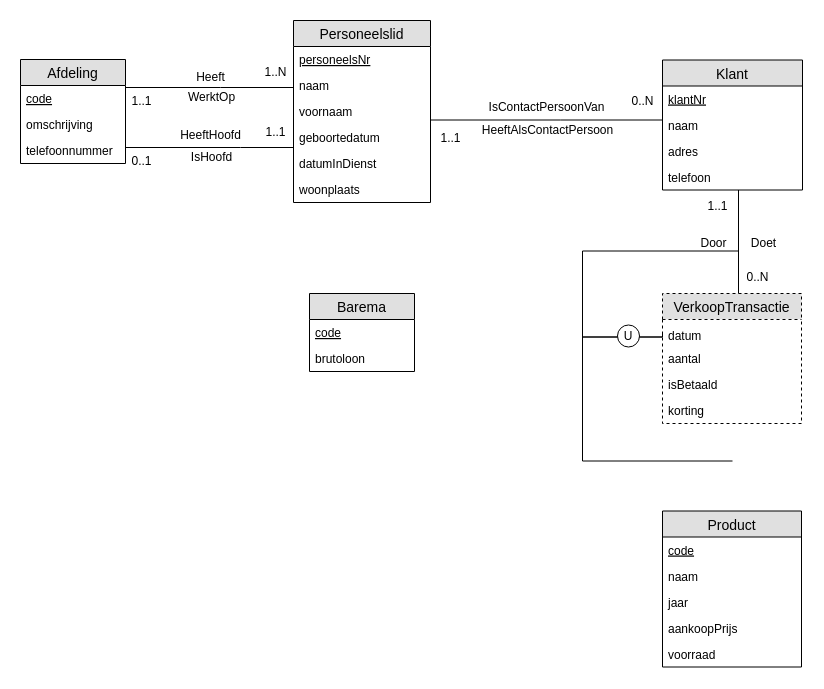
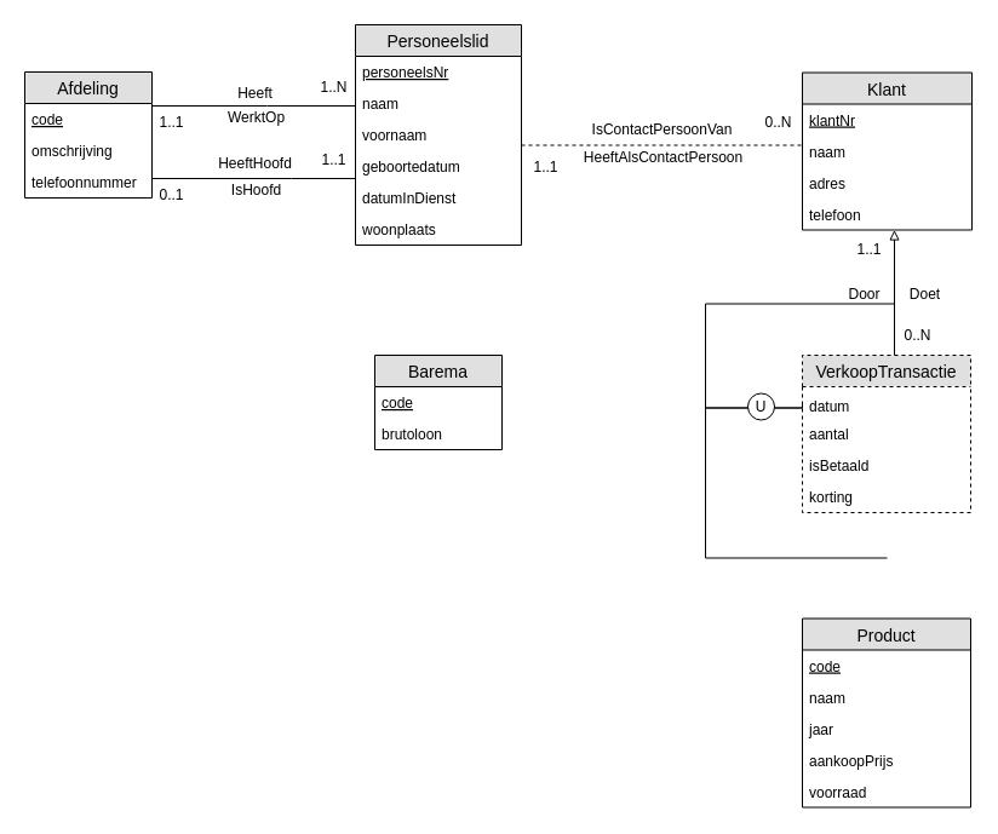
  <mxCell id="0" />
  <mxCell id="1" parent="0" />
  <mxCell id="2" value="" style="edgeStyle=orthogonalEdgeStyle;fontSize=12;html=1;endArrow=none;jumpSize=6;strokeWidth=1;endFill=0;rounded=0;jumpStyle=none;" parent="1" source="14" target="7" edge="1"><mxGeometry width="100" height="100" relative="1" as="geometry"><mxPoint x="95" y="39.857" as="sourcePoint" /><mxPoint x="295" y="35.286" as="targetPoint" /><Array as="points"><mxPoint x="220" y="87" /><mxPoint x="220" y="87" /></Array></mxGeometry></mxCell>
  <mxCell id="3" value="Heeft" style="text;html=1;resizable=0;points=[];align=center;verticalAlign=bottom;labelBackgroundColor=#ffffff;" parent="2" vertex="1" connectable="0"><mxGeometry x="-0.025" y="-2" relative="1" as="geometry"><mxPoint x="2.5" y="-4" as="offset" /></mxGeometry></mxCell>
  <mxCell id="4" value="1..1" style="text;html=1;resizable=0;points=[];align=center;verticalAlign=middle;labelBackgroundColor=#ffffff;" parent="2" vertex="1" connectable="0"><mxGeometry x="-0.884" y="-1" relative="1" as="geometry"><mxPoint x="5.5" y="12" as="offset" /></mxGeometry></mxCell>
  <mxCell id="5" value="1..N" style="text;html=1;resizable=0;points=[];align=center;verticalAlign=middle;labelBackgroundColor=#ffffff;" parent="2" vertex="1" connectable="0"><mxGeometry x="0.83" y="1" relative="1" as="geometry"><mxPoint x="-5" y="-15" as="offset" /></mxGeometry></mxCell>
  <mxCell id="6" value="WerktOp" style="text;html=1;resizable=0;points=[];align=center;verticalAlign=bottom;labelBackgroundColor=#ffffff;" parent="2" vertex="1" connectable="0"><mxGeometry x="-0.025" y="-2" relative="1" as="geometry"><mxPoint x="3.5" y="16" as="offset" /></mxGeometry></mxCell>
  <mxCell id="7" value="Personeelslid" style="swimlane;fontStyle=0;childLayout=stackLayout;horizontal=1;startSize=26;fillColor=#e0e0e0;horizontalStack=0;resizeParent=1;resizeParentMax=0;resizeLast=0;collapsible=1;marginBottom=0;swimlaneFillColor=#ffffff;align=center;fontSize=14;html=0;" parent="1" vertex="1"><mxGeometry x="293" y="20" width="137" height="182" as="geometry"><mxRectangle x="390" y="147" width="70" height="26" as="alternateBounds" /></mxGeometry></mxCell>
  <mxCell id="8" value="personeelsNr" style="text;strokeColor=none;fillColor=none;spacingLeft=4;spacingRight=4;overflow=hidden;rotatable=0;points=[[0,0.5],[1,0.5]];portConstraint=eastwest;fontSize=12;fontStyle=4;rounded=0;verticalAlign=top;" parent="7" vertex="1"><mxGeometry y="26" width="137" height="26" as="geometry" /></mxCell>
  <mxCell id="9" value="naam" style="text;strokeColor=none;fillColor=none;spacingLeft=4;spacingRight=4;overflow=hidden;rotatable=0;points=[[0,0.5],[1,0.5]];portConstraint=eastwest;fontSize=12;" parent="7" vertex="1"><mxGeometry y="52" width="137" height="26" as="geometry" /></mxCell>
  <mxCell id="10" value="voornaam" style="text;strokeColor=none;fillColor=none;spacingLeft=4;spacingRight=4;overflow=hidden;rotatable=0;points=[[0,0.5],[1,0.5]];portConstraint=eastwest;fontSize=12;" parent="7" vertex="1"><mxGeometry y="78" width="137" height="26" as="geometry" /></mxCell>
  <mxCell id="11" value="geboortedatum" style="text;strokeColor=none;fillColor=none;spacingLeft=4;spacingRight=4;overflow=hidden;rotatable=0;points=[[0,0.5],[1,0.5]];portConstraint=eastwest;fontSize=12;" parent="7" vertex="1"><mxGeometry y="104" width="137" height="26" as="geometry" /></mxCell>
  <mxCell id="12" value="datumInDienst" style="text;strokeColor=none;fillColor=none;spacingLeft=4;spacingRight=4;overflow=hidden;rotatable=0;points=[[0,0.5],[1,0.5]];portConstraint=eastwest;fontSize=12;" parent="7" vertex="1"><mxGeometry y="130" width="137" height="26" as="geometry" /></mxCell>
  <mxCell id="13" value="woonplaats" style="text;strokeColor=none;fillColor=none;spacingLeft=4;spacingRight=4;overflow=hidden;rotatable=0;points=[[0,0.5],[1,0.5]];portConstraint=eastwest;fontSize=12;" parent="7" vertex="1"><mxGeometry y="156" width="137" height="26" as="geometry" /></mxCell>
  <mxCell id="14" value="Afdeling" style="swimlane;fontStyle=0;childLayout=stackLayout;horizontal=1;startSize=26;fillColor=#e0e0e0;horizontalStack=0;resizeParent=1;resizeParentMax=0;resizeLast=0;collapsible=1;marginBottom=0;swimlaneFillColor=#ffffff;align=center;fontSize=14;html=0;" parent="1" vertex="1"><mxGeometry x="20" y="59" width="105" height="104" as="geometry"><mxRectangle x="60" y="147" width="70" height="26" as="alternateBounds" /></mxGeometry></mxCell>
  <mxCell id="15" value="code" style="text;strokeColor=none;fillColor=none;spacingLeft=4;spacingRight=4;overflow=hidden;rotatable=0;points=[[0,0.5],[1,0.5]];portConstraint=eastwest;fontSize=12;fontStyle=4" parent="14" vertex="1"><mxGeometry y="26" width="105" height="26" as="geometry" /></mxCell>
  <mxCell id="16" value="omschrijving" style="text;strokeColor=none;fillColor=none;spacingLeft=4;spacingRight=4;overflow=hidden;rotatable=0;points=[[0,0.5],[1,0.5]];portConstraint=eastwest;fontSize=12;" parent="14" vertex="1"><mxGeometry y="52" width="105" height="26" as="geometry" /></mxCell>
  <mxCell id="17" value="telefoonnummer" style="text;strokeColor=none;fillColor=none;spacingLeft=4;spacingRight=4;overflow=hidden;rotatable=0;points=[[0,0.5],[1,0.5]];portConstraint=eastwest;fontSize=12;" parent="14" vertex="1"><mxGeometry y="78" width="105" height="26" as="geometry" /></mxCell>
  <mxCell id="18" value="Barema" style="swimlane;fontStyle=0;childLayout=stackLayout;horizontal=1;startSize=26;fillColor=#e0e0e0;horizontalStack=0;resizeParent=1;resizeParentMax=0;resizeLast=0;collapsible=1;marginBottom=0;swimlaneFillColor=#ffffff;align=center;fontSize=14;html=0;" parent="1" vertex="1"><mxGeometry x="309" y="293" width="105" height="78" as="geometry"><mxRectangle x="60" y="147" width="70" height="26" as="alternateBounds" /></mxGeometry></mxCell>
  <mxCell id="19" value="code" style="text;strokeColor=none;fillColor=none;spacingLeft=4;spacingRight=4;overflow=hidden;rotatable=0;points=[[0,0.5],[1,0.5]];portConstraint=eastwest;fontSize=12;fontStyle=4" parent="18" vertex="1"><mxGeometry y="26" width="105" height="26" as="geometry" /></mxCell>
  <mxCell id="20" value="brutoloon" style="text;strokeColor=none;fillColor=none;spacingLeft=4;spacingRight=4;overflow=hidden;rotatable=0;points=[[0,0.5],[1,0.5]];portConstraint=eastwest;fontSize=12;" parent="18" vertex="1"><mxGeometry y="52" width="105" height="26" as="geometry" /></mxCell>
  <mxCell id="21" value="" style="edgeStyle=orthogonalEdgeStyle;fontSize=12;html=1;endArrow=none;jumpSize=6;strokeWidth=1;endFill=0;rounded=0;jumpStyle=none;" parent="1" source="14" target="7" edge="1"><mxGeometry width="100" height="100" relative="1" as="geometry"><mxPoint x="110" y="201.643" as="sourcePoint" /><mxPoint x="278" y="201.643" as="targetPoint" /><Array as="points"><mxPoint x="240" y="147" /><mxPoint x="240" y="147" /></Array></mxGeometry></mxCell>
  <mxCell id="22" value="HeeftHoofd" style="text;html=1;resizable=0;points=[];align=center;verticalAlign=bottom;labelBackgroundColor=#ffffff;" parent="21" vertex="1" connectable="0"><mxGeometry x="-0.025" y="-2" relative="1" as="geometry"><mxPoint x="2.5" y="-6.5" as="offset" /></mxGeometry></mxCell>
  <mxCell id="23" value="0..1" style="text;html=1;resizable=0;points=[];align=center;verticalAlign=middle;labelBackgroundColor=#ffffff;" parent="21" vertex="1" connectable="0"><mxGeometry x="-0.884" y="-1" relative="1" as="geometry"><mxPoint x="5.5" y="12" as="offset" /></mxGeometry></mxCell>
  <mxCell id="24" value="1..1" style="text;html=1;resizable=0;points=[];align=center;verticalAlign=middle;labelBackgroundColor=#ffffff;" parent="21" vertex="1" connectable="0"><mxGeometry x="0.83" y="1" relative="1" as="geometry"><mxPoint x="-5" y="-15" as="offset" /></mxGeometry></mxCell>
  <mxCell id="25" value="IsHoofd" style="text;html=1;resizable=0;points=[];align=center;verticalAlign=bottom;labelBackgroundColor=#ffffff;" parent="21" vertex="1" connectable="0"><mxGeometry x="-0.025" y="-2" relative="1" as="geometry"><mxPoint x="3.5" y="16" as="offset" /></mxGeometry></mxCell>
  <mxCell id="26" value="Klant" style="swimlane;fontStyle=0;childLayout=stackLayout;horizontal=1;startSize=26;fillColor=#e0e0e0;horizontalStack=0;resizeParent=1;resizeParentMax=0;resizeLast=0;collapsible=1;marginBottom=0;swimlaneFillColor=#ffffff;align=center;fontSize=14;html=0;" parent="1" vertex="1"><mxGeometry x="662" y="59.5" width="140" height="130" as="geometry"><mxRectangle x="60" y="147" width="70" height="26" as="alternateBounds" /></mxGeometry></mxCell>
  <mxCell id="27" value="klantNr" style="text;strokeColor=none;fillColor=none;spacingLeft=4;spacingRight=4;overflow=hidden;rotatable=0;points=[[0,0.5],[1,0.5]];portConstraint=eastwest;fontSize=12;fontStyle=4" parent="26" vertex="1"><mxGeometry y="26" width="140" height="26" as="geometry" /></mxCell>
  <mxCell id="28" value="naam" style="text;strokeColor=none;fillColor=none;spacingLeft=4;spacingRight=4;overflow=hidden;rotatable=0;points=[[0,0.5],[1,0.5]];portConstraint=eastwest;fontSize=12;" parent="26" vertex="1"><mxGeometry y="52" width="140" height="26" as="geometry" /></mxCell>
  <mxCell id="29" value="adres" style="text;strokeColor=none;fillColor=none;spacingLeft=4;spacingRight=4;overflow=hidden;rotatable=0;points=[[0,0.5],[1,0.5]];portConstraint=eastwest;fontSize=12;" parent="26" vertex="1"><mxGeometry y="78" width="140" height="26" as="geometry" /></mxCell>
  <mxCell id="30" value="telefoon" style="text;strokeColor=none;fillColor=none;spacingLeft=4;spacingRight=4;overflow=hidden;rotatable=0;points=[[0,0.5],[1,0.5]];portConstraint=eastwest;fontSize=12;" parent="26" vertex="1"><mxGeometry y="104" width="140" height="26" as="geometry" /></mxCell>
- <mxCell id="31" value="" style="edgeStyle=orthogonalEdgeStyle;fontSize=12;html=1;endArrow=none;jumpSize=6;strokeWidth=1;endFill=0;rounded=0;jumpStyle=none;" parent="1" source="7" target="26" edge="1"><mxGeometry width="100" height="100" relative="1" as="geometry"><mxPoint x="440" y="248.714" as="sourcePoint" /><mxPoint x="608" y="248.714" as="targetPoint" /><Array as="points"><mxPoint x="560" y="119.5" /><mxPoint x="560" y="119.5" /></Array></mxGeometry></mxCell>
+ <mxCell id="31" value="" style="edgeStyle=orthogonalEdgeStyle;fontSize=12;html=1;endArrow=none;jumpSize=6;strokeWidth=1;endFill=0;rounded=0;jumpStyle=none;dashed=1;" parent="1" source="7" target="26" edge="1"><mxGeometry width="100" height="100" relative="1" as="geometry"><mxPoint x="440" y="248.714" as="sourcePoint" /><mxPoint x="608" y="248.714" as="targetPoint" /><Array as="points"><mxPoint x="560" y="119.5" /><mxPoint x="560" y="119.5" /></Array></mxGeometry></mxCell>
  <mxCell id="32" value="IsContactPersoonVan" style="text;html=1;resizable=0;points=[];align=center;verticalAlign=bottom;labelBackgroundColor=#ffffff;" parent="31" vertex="1" connectable="0"><mxGeometry x="-0.025" y="-2" relative="1" as="geometry"><mxPoint x="2.5" y="-6.5" as="offset" /></mxGeometry></mxCell>
  <mxCell id="33" value="1..1" style="text;html=1;resizable=0;points=[];align=center;verticalAlign=middle;labelBackgroundColor=#ffffff;" parent="31" vertex="1" connectable="0"><mxGeometry x="-0.884" y="-1" relative="1" as="geometry"><mxPoint x="6.5" y="16.5" as="offset" /></mxGeometry></mxCell>
  <mxCell id="34" value="0..N" style="text;html=1;resizable=0;points=[];align=center;verticalAlign=middle;labelBackgroundColor=#ffffff;" parent="31" vertex="1" connectable="0"><mxGeometry x="0.83" y="1" relative="1" as="geometry"><mxPoint x="-0.5" y="-18" as="offset" /></mxGeometry></mxCell>
  <mxCell id="35" value="HeeftAlsContactPersoon" style="text;html=1;resizable=0;points=[];align=center;verticalAlign=bottom;labelBackgroundColor=#ffffff;" parent="31" vertex="1" connectable="0"><mxGeometry x="-0.025" y="-2" relative="1" as="geometry"><mxPoint x="3.5" y="16" as="offset" /></mxGeometry></mxCell>
  <mxCell id="36" value="Product" style="swimlane;fontStyle=0;childLayout=stackLayout;horizontal=1;startSize=26;fillColor=#e0e0e0;horizontalStack=0;resizeParent=1;resizeParentMax=0;resizeLast=0;collapsible=1;marginBottom=0;swimlaneFillColor=#ffffff;align=center;fontSize=14;html=0;" vertex="1" parent="1"><mxGeometry x="662" y="510.5" width="139" height="156" as="geometry"><mxRectangle x="60" y="147" width="70" height="26" as="alternateBounds" /></mxGeometry></mxCell>
  <mxCell id="37" value="code" style="text;strokeColor=none;fillColor=none;spacingLeft=4;spacingRight=4;overflow=hidden;rotatable=0;points=[[0,0.5],[1,0.5]];portConstraint=eastwest;fontSize=12;fontStyle=4" vertex="1" parent="36"><mxGeometry y="26" width="139" height="26" as="geometry" /></mxCell>
  <mxCell id="38" value="naam" style="text;strokeColor=none;fillColor=none;spacingLeft=4;spacingRight=4;overflow=hidden;rotatable=0;points=[[0,0.5],[1,0.5]];portConstraint=eastwest;fontSize=12;" vertex="1" parent="36"><mxGeometry y="52" width="139" height="26" as="geometry" /></mxCell>
  <mxCell id="39" value="jaar" style="text;strokeColor=none;fillColor=none;spacingLeft=4;spacingRight=4;overflow=hidden;rotatable=0;points=[[0,0.5],[1,0.5]];portConstraint=eastwest;fontSize=12;" vertex="1" parent="36"><mxGeometry y="78" width="139" height="26" as="geometry" /></mxCell>
  <mxCell id="40" value="aankoopPrijs" style="text;strokeColor=none;fillColor=none;spacingLeft=4;spacingRight=4;overflow=hidden;rotatable=0;points=[[0,0.5],[1,0.5]];portConstraint=eastwest;fontSize=12;" vertex="1" parent="36"><mxGeometry y="104" width="139" height="26" as="geometry" /></mxCell>
  <mxCell id="41" value="voorraad" style="text;strokeColor=none;fillColor=none;spacingLeft=4;spacingRight=4;overflow=hidden;rotatable=0;points=[[0,0.5],[1,0.5]];portConstraint=eastwest;fontSize=12;" vertex="1" parent="36"><mxGeometry y="130" width="139" height="26" as="geometry" /></mxCell>
  <mxCell id="42" value="VerkoopTransactie" style="swimlane;fontStyle=0;childLayout=stackLayout;horizontal=1;startSize=26;fillColor=#e0e0e0;horizontalStack=0;resizeParent=1;resizeParentMax=0;resizeLast=0;collapsible=1;marginBottom=0;swimlaneFillColor=#ffffff;align=center;fontSize=14;html=0;dashed=1;" vertex="1" parent="1"><mxGeometry x="662" y="293" width="139" height="130" as="geometry"><mxRectangle x="60" y="147" width="70" height="26" as="alternateBounds" /></mxGeometry></mxCell>
  <mxCell id="43" value="datum" style="text;strokeColor=none;fillColor=none;spacingLeft=4;spacingRight=4;overflow=hidden;rotatable=0;points=[[0,0.5],[1,0.5]];portConstraint=eastwest;fontSize=12;fontStyle=0;verticalAlign=bottom;" vertex="1" parent="42"><mxGeometry y="26" width="139" height="26" as="geometry" /></mxCell>
  <mxCell id="44" value="aantal" style="text;strokeColor=none;fillColor=none;spacingLeft=4;spacingRight=4;overflow=hidden;rotatable=0;points=[[0,0.5],[1,0.5]];portConstraint=eastwest;fontSize=12;fontStyle=0" vertex="1" parent="42"><mxGeometry y="52" width="139" height="26" as="geometry" /></mxCell>
  <mxCell id="45" value="isBetaald" style="text;strokeColor=none;fillColor=none;spacingLeft=4;spacingRight=4;overflow=hidden;rotatable=0;points=[[0,0.5],[1,0.5]];portConstraint=eastwest;fontSize=12;" vertex="1" parent="42"><mxGeometry y="78" width="139" height="26" as="geometry" /></mxCell>
  <mxCell id="46" value="korting" style="text;strokeColor=none;fillColor=none;spacingLeft=4;spacingRight=4;overflow=hidden;rotatable=0;points=[[0,0.5],[1,0.5]];portConstraint=eastwest;fontSize=12;" vertex="1" parent="42"><mxGeometry y="104" width="139" height="26" as="geometry" /></mxCell>
- <mxCell id="47" value="" style="edgeStyle=orthogonalEdgeStyle;fontSize=12;html=1;endArrow=none;jumpSize=6;strokeWidth=1;endFill=0;rounded=0;jumpStyle=none;" edge="1" parent="1" source="42" target="26"><mxGeometry width="100" height="100" relative="1" as="geometry"><mxPoint x="538" y="338.5" as="sourcePoint" /><mxPoint x="538" y="247.5" as="targetPoint" /><Array as="points"><mxPoint x="738" y="230.5" /><mxPoint x="738" y="230.5" /></Array></mxGeometry></mxCell>
+ <mxCell id="47" value="" style="edgeStyle=orthogonalEdgeStyle;fontSize=12;html=1;endArrow=block;jumpSize=6;strokeWidth=1;endFill=0;rounded=0;jumpStyle=none;" edge="1" parent="1" source="42" target="26"><mxGeometry width="100" height="100" relative="1" as="geometry"><mxPoint x="538" y="338.5" as="sourcePoint" /><mxPoint x="538" y="247.5" as="targetPoint" /><Array as="points"><mxPoint x="738" y="230.5" /><mxPoint x="738" y="230.5" /></Array></mxGeometry></mxCell>
  <mxCell id="48" value="Door" style="text;html=1;resizable=0;points=[];align=center;verticalAlign=bottom;labelBackgroundColor=#ffffff;" vertex="1" connectable="0" parent="47"><mxGeometry x="-0.025" y="-2" relative="1" as="geometry"><mxPoint x="-28" y="8" as="offset" /></mxGeometry></mxCell>
  <mxCell id="49" value="0..N" style="text;html=1;resizable=0;points=[];align=center;verticalAlign=middle;labelBackgroundColor=#ffffff;" vertex="1" connectable="0" parent="47"><mxGeometry x="-0.884" y="-1" relative="1" as="geometry"><mxPoint x="17.5" y="-11" as="offset" /></mxGeometry></mxCell>
  <mxCell id="50" value="1..1" style="text;html=1;resizable=0;points=[];align=center;verticalAlign=middle;labelBackgroundColor=#ffffff;" vertex="1" connectable="0" parent="47"><mxGeometry x="0.83" y="1" relative="1" as="geometry"><mxPoint x="-20.5" y="7.5" as="offset" /></mxGeometry></mxCell>
  <mxCell id="51" value="Doet" style="text;html=1;resizable=0;points=[];align=center;verticalAlign=bottom;labelBackgroundColor=#ffffff;" vertex="1" connectable="0" parent="47"><mxGeometry x="-0.025" y="-2" relative="1" as="geometry"><mxPoint x="22" y="8" as="offset" /></mxGeometry></mxCell>
  <mxCell id="52" value="" style="endArrow=none;html=1;edgeStyle=orthogonalEdgeStyle;exitX=0;exitY=0.5;exitDx=0;exitDy=0;rounded=0;" edge="1" parent="1" source="43"><mxGeometry width="50" height="50" relative="1" as="geometry"><mxPoint x="642" y="270.5" as="sourcePoint" /><mxPoint x="732" y="460.5" as="targetPoint" /><Array as="points"><mxPoint x="662" y="336.5" /><mxPoint x="582" y="336.5" /><mxPoint x="582" y="460.5" /></Array></mxGeometry></mxCell>
  <mxCell id="53" value="" style="endArrow=none;html=1;rounded=0;edgeStyle=orthogonalEdgeStyle;exitX=0;exitY=0.5;exitDx=0;exitDy=0;jumpSize=6;" edge="1" parent="1" source="43"><mxGeometry width="50" height="50" relative="1" as="geometry"><mxPoint x="657.944" y="331.958" as="sourcePoint" /><mxPoint x="738" y="270.5" as="targetPoint" /><Array as="points"><mxPoint x="662" y="336.5" /><mxPoint x="582" y="336.5" /><mxPoint x="582" y="250.5" /><mxPoint x="738" y="250.5" /></Array></mxGeometry></mxCell>
  <mxCell id="54" value="U" style="ellipse;whiteSpace=wrap;html=1;aspect=fixed;align=center;" vertex="1" parent="1"><mxGeometry x="617" y="324.5" width="22" height="22" as="geometry" /></mxCell>
